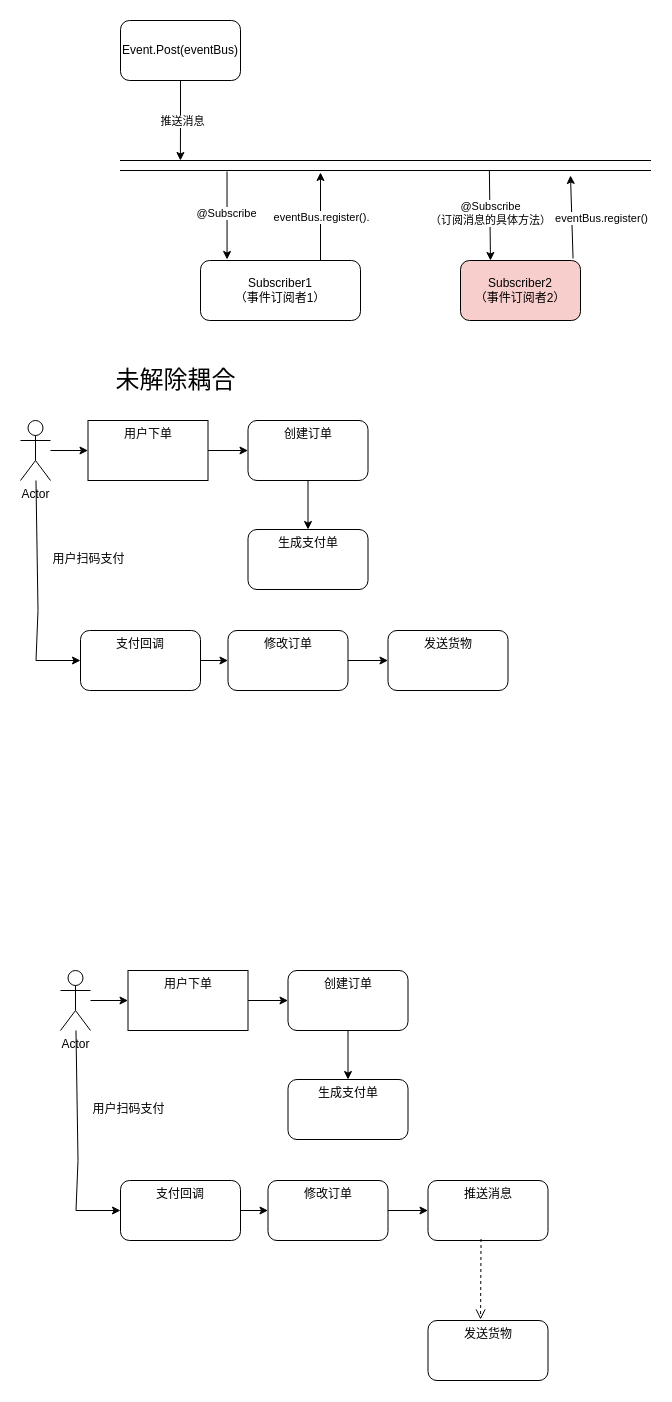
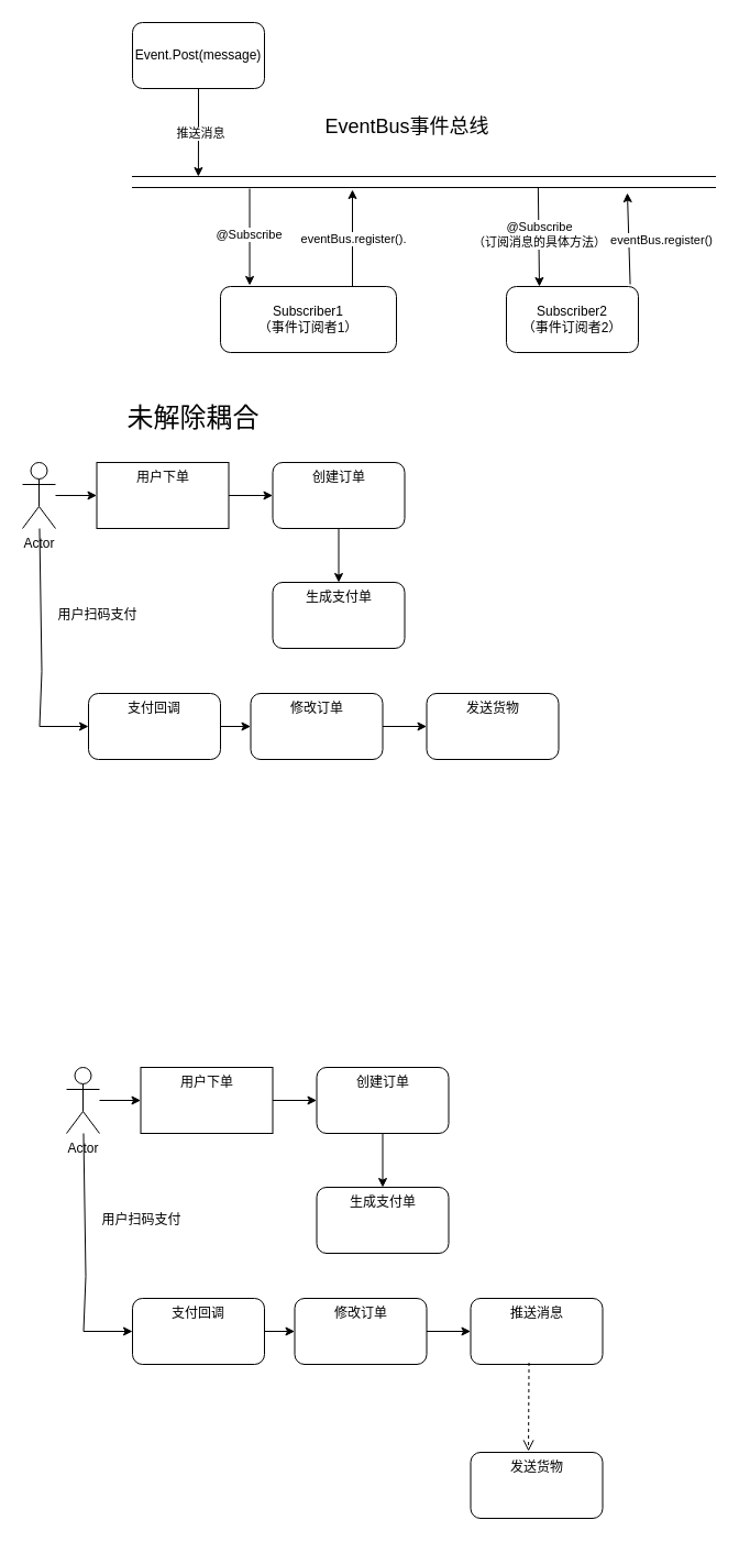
  <mxCell id="0" />
  <mxCell id="1" parent="0" />
  <mxCell id="2" value="" style="shape=partialRectangle;whiteSpace=wrap;html=1;left=0;right=0;fillColor=none;" parent="1" vertex="1"><mxGeometry x="120" y="160" width="530" height="10" as="geometry" /></mxCell>
+ <mxCell id="3" value="&lt;font style=&quot;font-size: 18px;&quot;&gt;EventBus事件总线&lt;/font&gt;" style="text;html=1;align=center;verticalAlign=middle;whiteSpace=wrap;rounded=0;" parent="1" vertex="1"><mxGeometry x="290" y="100" width="160" height="30" as="geometry" /></mxCell>
  <mxCell id="4" style="edgeStyle=orthogonalEdgeStyle;rounded=0;orthogonalLoop=1;jettySize=auto;html=1;exitX=0.75;exitY=0;exitDx=0;exitDy=0;" parent="1" source="6" edge="1"><mxGeometry relative="1" as="geometry"><mxPoint x="320" y="172" as="targetPoint" /><Array as="points"><mxPoint x="320" y="172" /></Array></mxGeometry></mxCell>
  <mxCell id="5" value="eventBus.register()." style="edgeLabel;html=1;align=center;verticalAlign=middle;resizable=0;points=[];" parent="4" vertex="1" connectable="0"><mxGeometry x="0.008" relative="1" as="geometry"><mxPoint as="offset" /></mxGeometry></mxCell>
  <mxCell id="6" value="Subscriber1&lt;div&gt;（事件订阅者1）&lt;/div&gt;" style="rounded=1;whiteSpace=wrap;html=1;" parent="1" vertex="1"><mxGeometry x="200" y="260" width="160" height="60" as="geometry" /></mxCell>
- <mxCell id="7" value="Subscriber2&lt;div&gt;（事件订阅者2）&lt;/div&gt;" style="rounded=1;whiteSpace=wrap;html=1;fillColor=#f8cecc;" parent="1" vertex="1"><mxGeometry x="460" y="260" width="120" height="60" as="geometry" /></mxCell>
+ <mxCell id="7" value="Subscriber2&lt;div&gt;（事件订阅者2）&lt;/div&gt;" style="rounded=1;whiteSpace=wrap;html=1;" parent="1" vertex="1"><mxGeometry x="460" y="260" width="120" height="60" as="geometry" /></mxCell>
  <mxCell id="8" style="edgeStyle=orthogonalEdgeStyle;rounded=0;orthogonalLoop=1;jettySize=auto;html=1;entryX=0.113;entryY=0;entryDx=0;entryDy=0;entryPerimeter=0;" parent="1" source="10" target="2" edge="1"><mxGeometry relative="1" as="geometry"><mxPoint x="180" y="150" as="targetPoint" /></mxGeometry></mxCell>
  <mxCell id="9" value="推送消息" style="edgeLabel;html=1;align=center;verticalAlign=middle;resizable=0;points=[];" parent="8" vertex="1" connectable="0"><mxGeometry x="0.026" y="2" relative="1" as="geometry"><mxPoint as="offset" /></mxGeometry></mxCell>
- <mxCell id="10" value="Event.Post(eventBus)" style="rounded=1;whiteSpace=wrap;html=1;" parent="1" vertex="1"><mxGeometry x="120" y="20" width="120" height="60" as="geometry" /></mxCell>
+ <mxCell id="10" value="Event.Post(message)" style="rounded=1;whiteSpace=wrap;html=1;" parent="1" vertex="1"><mxGeometry x="120" y="20" width="120" height="60" as="geometry" /></mxCell>
  <mxCell id="11" value="" style="endArrow=classic;html=1;rounded=0;entryX=0.25;entryY=0;entryDx=0;entryDy=0;exitX=0.696;exitY=1.017;exitDx=0;exitDy=0;exitPerimeter=0;" parent="1" source="2" target="7" edge="1"><mxGeometry width="50" height="50" relative="1" as="geometry"><mxPoint x="370" y="270" as="sourcePoint" /><mxPoint x="420" y="220" as="targetPoint" /></mxGeometry></mxCell>
  <mxCell id="12" value="@Subscribe&lt;div&gt;（订阅消息的具体方法）&lt;/div&gt;" style="edgeLabel;html=1;align=center;verticalAlign=middle;resizable=0;points=[];" parent="11" vertex="1" connectable="0"><mxGeometry x="-0.065" relative="1" as="geometry"><mxPoint as="offset" /></mxGeometry></mxCell>
  <mxCell id="13" value="" style="endArrow=classic;html=1;rounded=0;entryX=0.166;entryY=-0.017;entryDx=0;entryDy=0;entryPerimeter=0;exitX=0.201;exitY=1.1;exitDx=0;exitDy=0;exitPerimeter=0;" parent="1" source="2" target="6" edge="1"><mxGeometry width="50" height="50" relative="1" as="geometry"><mxPoint x="100" y="270" as="sourcePoint" /><mxPoint x="150" y="220" as="targetPoint" /></mxGeometry></mxCell>
  <mxCell id="14" value="@Subscribe" style="edgeLabel;html=1;align=center;verticalAlign=middle;resizable=0;points=[];" parent="13" vertex="1" connectable="0"><mxGeometry x="-0.068" y="-1" relative="1" as="geometry"><mxPoint as="offset" /></mxGeometry></mxCell>
  <mxCell id="15" value="" style="endArrow=classic;html=1;rounded=0;exitX=0.938;exitY=-0.033;exitDx=0;exitDy=0;exitPerimeter=0;" parent="1" source="7" edge="1"><mxGeometry width="50" height="50" relative="1" as="geometry"><mxPoint x="560" y="260" as="sourcePoint" /><mxPoint x="570" y="175" as="targetPoint" /></mxGeometry></mxCell>
  <mxCell id="16" value="eventBus.register()" style="edgeLabel;html=1;align=center;verticalAlign=middle;resizable=0;points=[];" parent="15" vertex="1" connectable="0"><mxGeometry x="-0.012" y="-1" relative="1" as="geometry"><mxPoint x="28" as="offset" /></mxGeometry></mxCell>
  <mxCell id="17" value="" style="group" vertex="1" connectable="0" parent="1"><mxGeometry x="60" y="970" width="487.5" height="410" as="geometry" /></mxCell>
  <mxCell id="18" value="" style="edgeStyle=orthogonalEdgeStyle;rounded=0;orthogonalLoop=1;jettySize=auto;html=1;" edge="1" parent="17" source="19" target="31"><mxGeometry relative="1" as="geometry" /></mxCell>
  <mxCell id="19" value="修改订单" style="whiteSpace=wrap;html=1;verticalAlign=top;rounded=1;" vertex="1" parent="17"><mxGeometry x="207.5" y="210" width="120" height="60" as="geometry" /></mxCell>
  <mxCell id="20" value="" style="edgeStyle=orthogonalEdgeStyle;rounded=0;orthogonalLoop=1;jettySize=auto;html=1;" edge="1" parent="17" source="30" target="19"><mxGeometry relative="1" as="geometry" /></mxCell>
  <mxCell id="21" value="" style="edgeStyle=orthogonalEdgeStyle;rounded=0;orthogonalLoop=1;jettySize=auto;html=1;" edge="1" parent="17" source="22" target="24"><mxGeometry relative="1" as="geometry" /></mxCell>
  <mxCell id="22" value="Actor" style="shape=umlActor;verticalLabelPosition=bottom;verticalAlign=top;html=1;outlineConnect=0;" vertex="1" parent="17"><mxGeometry width="30" height="60" as="geometry" /></mxCell>
  <mxCell id="23" value="" style="edgeStyle=orthogonalEdgeStyle;rounded=0;orthogonalLoop=1;jettySize=auto;html=1;" edge="1" parent="17" source="24" target="26"><mxGeometry relative="1" as="geometry" /></mxCell>
  <mxCell id="24" value="用户下单" style="whiteSpace=wrap;html=1;verticalAlign=top;" vertex="1" parent="17"><mxGeometry x="67.5" width="120" height="60" as="geometry" /></mxCell>
  <mxCell id="25" value="" style="edgeStyle=orthogonalEdgeStyle;rounded=0;orthogonalLoop=1;jettySize=auto;html=1;" edge="1" parent="17" source="26" target="27"><mxGeometry relative="1" as="geometry" /></mxCell>
  <mxCell id="26" value="创建订单" style="whiteSpace=wrap;html=1;verticalAlign=top;rounded=1;" vertex="1" parent="17"><mxGeometry x="227.5" width="120" height="60" as="geometry" /></mxCell>
  <mxCell id="27" value="生成支付单" style="whiteSpace=wrap;html=1;verticalAlign=top;rounded=1;" vertex="1" parent="17"><mxGeometry x="227.5" y="109" width="120" height="60" as="geometry" /></mxCell>
  <mxCell id="28" value="" style="endArrow=classic;html=1;rounded=0;entryX=0;entryY=0.5;entryDx=0;entryDy=0;" edge="1" parent="17" source="22" target="30"><mxGeometry width="50" height="50" relative="1" as="geometry"><mxPoint x="30" y="180" as="sourcePoint" /><mxPoint x="80" y="130" as="targetPoint" /><Array as="points"><mxPoint x="17.5" y="190" /><mxPoint x="15.5" y="240" /></Array></mxGeometry></mxCell>
  <mxCell id="29" value="扫码支付" style="text;html=1;align=center;verticalAlign=middle;resizable=0;points=[];autosize=1;strokeColor=none;fillColor=none;" vertex="1" parent="17"><mxGeometry x="85" y="230" width="70" height="30" as="geometry" /></mxCell>
  <mxCell id="30" value="支付回调" style="rounded=1;whiteSpace=wrap;html=1;verticalAlign=top;" vertex="1" parent="17"><mxGeometry x="60" y="210" width="120" height="60" as="geometry" /></mxCell>
  <mxCell id="31" value="推送消息" style="whiteSpace=wrap;html=1;verticalAlign=top;rounded=1;" vertex="1" parent="17"><mxGeometry x="367.5" y="210" width="120" height="60" as="geometry" /></mxCell>
  <mxCell id="32" value="发送货物" style="whiteSpace=wrap;html=1;verticalAlign=top;rounded=1;" vertex="1" parent="17"><mxGeometry x="367.5" y="350" width="120" height="60" as="geometry" /></mxCell>
  <mxCell id="33" value="" style="html=1;verticalAlign=bottom;endArrow=open;dashed=1;endSize=8;curved=0;rounded=0;entryX=0.438;entryY=-0.017;entryDx=0;entryDy=0;entryPerimeter=0;exitX=0.442;exitY=0.975;exitDx=0;exitDy=0;exitPerimeter=0;" edge="1" parent="17" source="31" target="32"><mxGeometry relative="1" as="geometry"><mxPoint x="107.5" y="390" as="sourcePoint" /><mxPoint x="27.5" y="390" as="targetPoint" /></mxGeometry></mxCell>
  <mxCell id="34" value="用户扫码支付" style="text;html=1;align=center;verticalAlign=middle;resizable=0;points=[];autosize=1;strokeColor=none;fillColor=none;" vertex="1" parent="17"><mxGeometry x="17.5" y="124" width="100" height="30" as="geometry" /></mxCell>
  <mxCell id="35" value="&lt;font style=&quot;font-size: 24px;&quot;&gt;未解除耦合&lt;/font&gt;" style="text;html=1;align=center;verticalAlign=middle;resizable=0;points=[];autosize=1;strokeColor=none;fillColor=none;" vertex="1" parent="1"><mxGeometry x="105" y="360" width="140" height="40" as="geometry" /></mxCell>
  <mxCell id="36" value="" style="edgeStyle=orthogonalEdgeStyle;rounded=0;orthogonalLoop=1;jettySize=auto;html=1;" edge="1" parent="1" source="37"><mxGeometry relative="1" as="geometry"><mxPoint x="387.5" y="660" as="targetPoint" /></mxGeometry></mxCell>
  <mxCell id="37" value="修改订单" style="whiteSpace=wrap;html=1;verticalAlign=top;rounded=1;container=0;" vertex="1" parent="1"><mxGeometry x="227.5" y="630" width="120" height="60" as="geometry" /></mxCell>
  <mxCell id="38" value="" style="edgeStyle=orthogonalEdgeStyle;rounded=0;orthogonalLoop=1;jettySize=auto;html=1;" edge="1" parent="1" source="48" target="37"><mxGeometry relative="1" as="geometry" /></mxCell>
  <mxCell id="39" value="" style="edgeStyle=orthogonalEdgeStyle;rounded=0;orthogonalLoop=1;jettySize=auto;html=1;" edge="1" parent="1" source="40" target="42"><mxGeometry relative="1" as="geometry" /></mxCell>
  <mxCell id="40" value="Actor" style="shape=umlActor;verticalLabelPosition=bottom;verticalAlign=top;html=1;outlineConnect=0;container=0;" vertex="1" parent="1"><mxGeometry x="20" y="420" width="30" height="60" as="geometry" /></mxCell>
  <mxCell id="41" value="" style="edgeStyle=orthogonalEdgeStyle;rounded=0;orthogonalLoop=1;jettySize=auto;html=1;" edge="1" parent="1" source="42" target="44"><mxGeometry relative="1" as="geometry" /></mxCell>
  <mxCell id="42" value="用户下单" style="whiteSpace=wrap;html=1;verticalAlign=top;container=0;" vertex="1" parent="1"><mxGeometry x="87.5" y="420" width="120" height="60" as="geometry" /></mxCell>
  <mxCell id="43" value="" style="edgeStyle=orthogonalEdgeStyle;rounded=0;orthogonalLoop=1;jettySize=auto;html=1;" edge="1" parent="1" source="44" target="45"><mxGeometry relative="1" as="geometry" /></mxCell>
  <mxCell id="44" value="创建订单" style="whiteSpace=wrap;html=1;verticalAlign=top;rounded=1;container=0;" vertex="1" parent="1"><mxGeometry x="247.5" y="420" width="120" height="60" as="geometry" /></mxCell>
  <mxCell id="45" value="生成支付单" style="whiteSpace=wrap;html=1;verticalAlign=top;rounded=1;container=0;" vertex="1" parent="1"><mxGeometry x="247.5" y="529" width="120" height="60" as="geometry" /></mxCell>
  <mxCell id="46" value="" style="endArrow=classic;html=1;rounded=0;entryX=0;entryY=0.5;entryDx=0;entryDy=0;" edge="1" parent="1" source="40" target="48"><mxGeometry width="50" height="50" relative="1" as="geometry"><mxPoint x="50" y="600" as="sourcePoint" /><mxPoint x="100" y="550" as="targetPoint" /><Array as="points"><mxPoint x="37.5" y="610" /><mxPoint x="35.5" y="660" /></Array></mxGeometry></mxCell>
  <mxCell id="47" value="扫码支付" style="text;html=1;align=center;verticalAlign=middle;resizable=0;points=[];autosize=1;strokeColor=none;fillColor=none;container=0;" vertex="1" parent="1"><mxGeometry x="105" y="650" width="70" height="30" as="geometry" /></mxCell>
  <mxCell id="48" value="支付回调" style="rounded=1;whiteSpace=wrap;html=1;verticalAlign=top;container=0;" vertex="1" parent="1"><mxGeometry x="80" y="630" width="120" height="60" as="geometry" /></mxCell>
  <mxCell id="49" value="发送货物" style="whiteSpace=wrap;html=1;verticalAlign=top;rounded=1;container=0;" vertex="1" parent="1"><mxGeometry x="387.5" y="630" width="120" height="60" as="geometry" /></mxCell>
  <mxCell id="50" value="用户扫码支付" style="text;html=1;align=center;verticalAlign=middle;resizable=0;points=[];autosize=1;strokeColor=none;fillColor=none;container=0;" vertex="1" parent="1"><mxGeometry x="37.5" y="544" width="100" height="30" as="geometry" /></mxCell>
